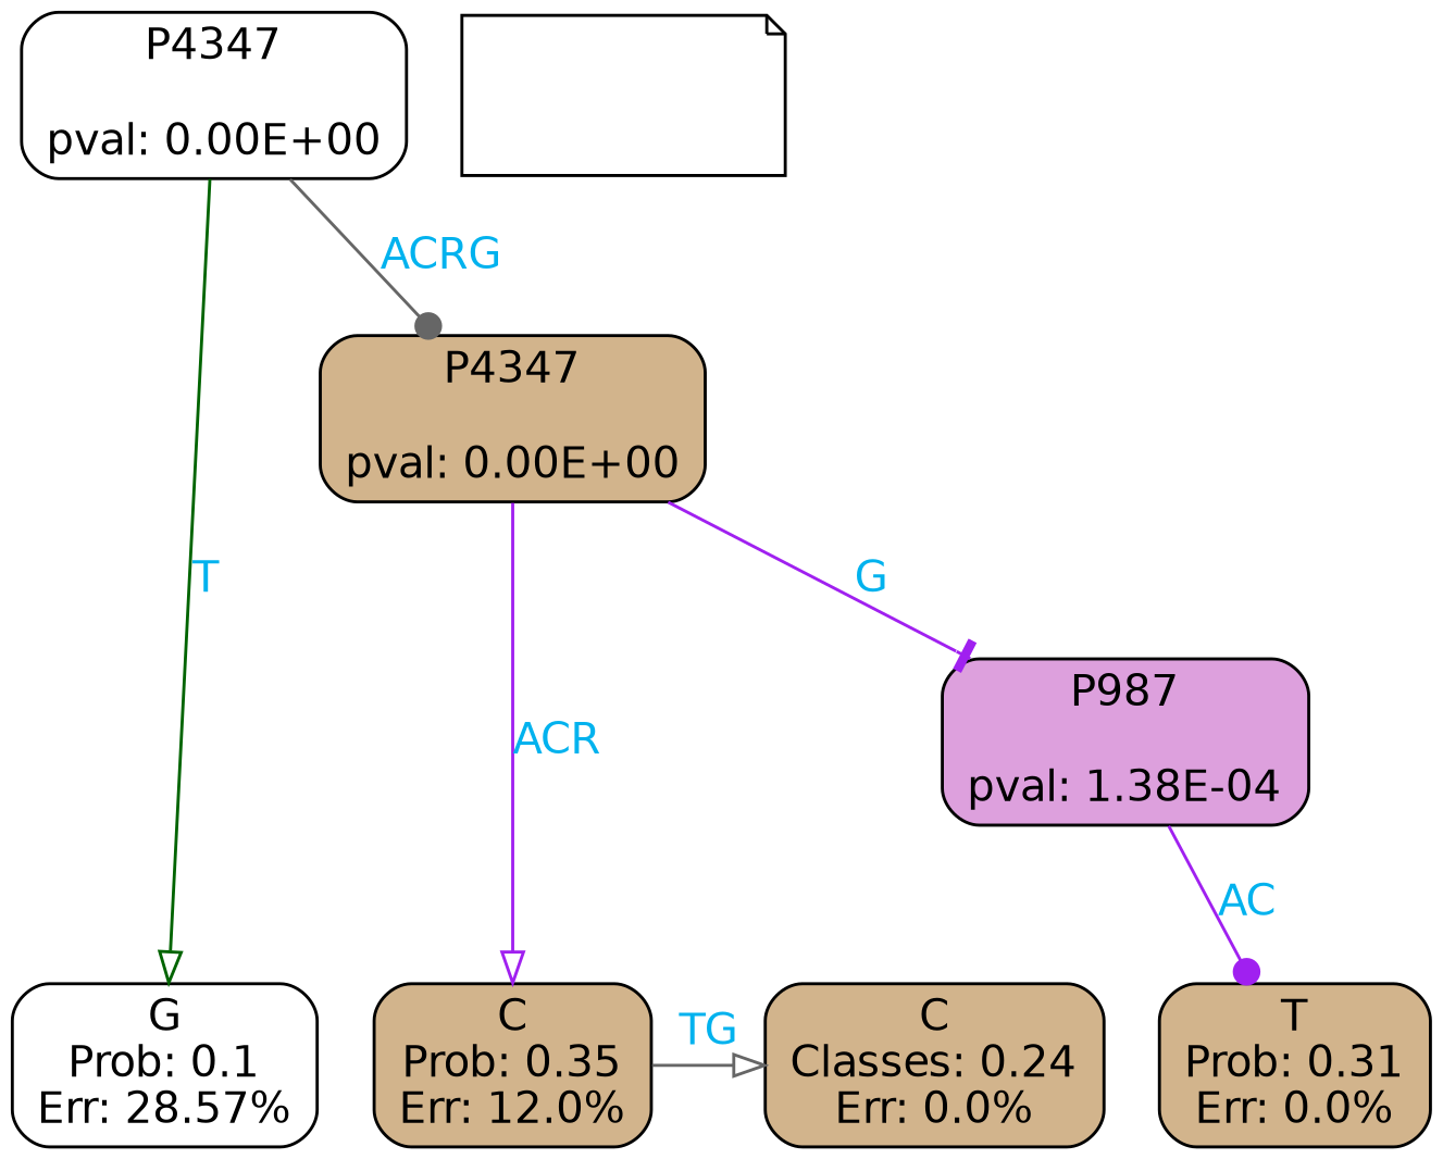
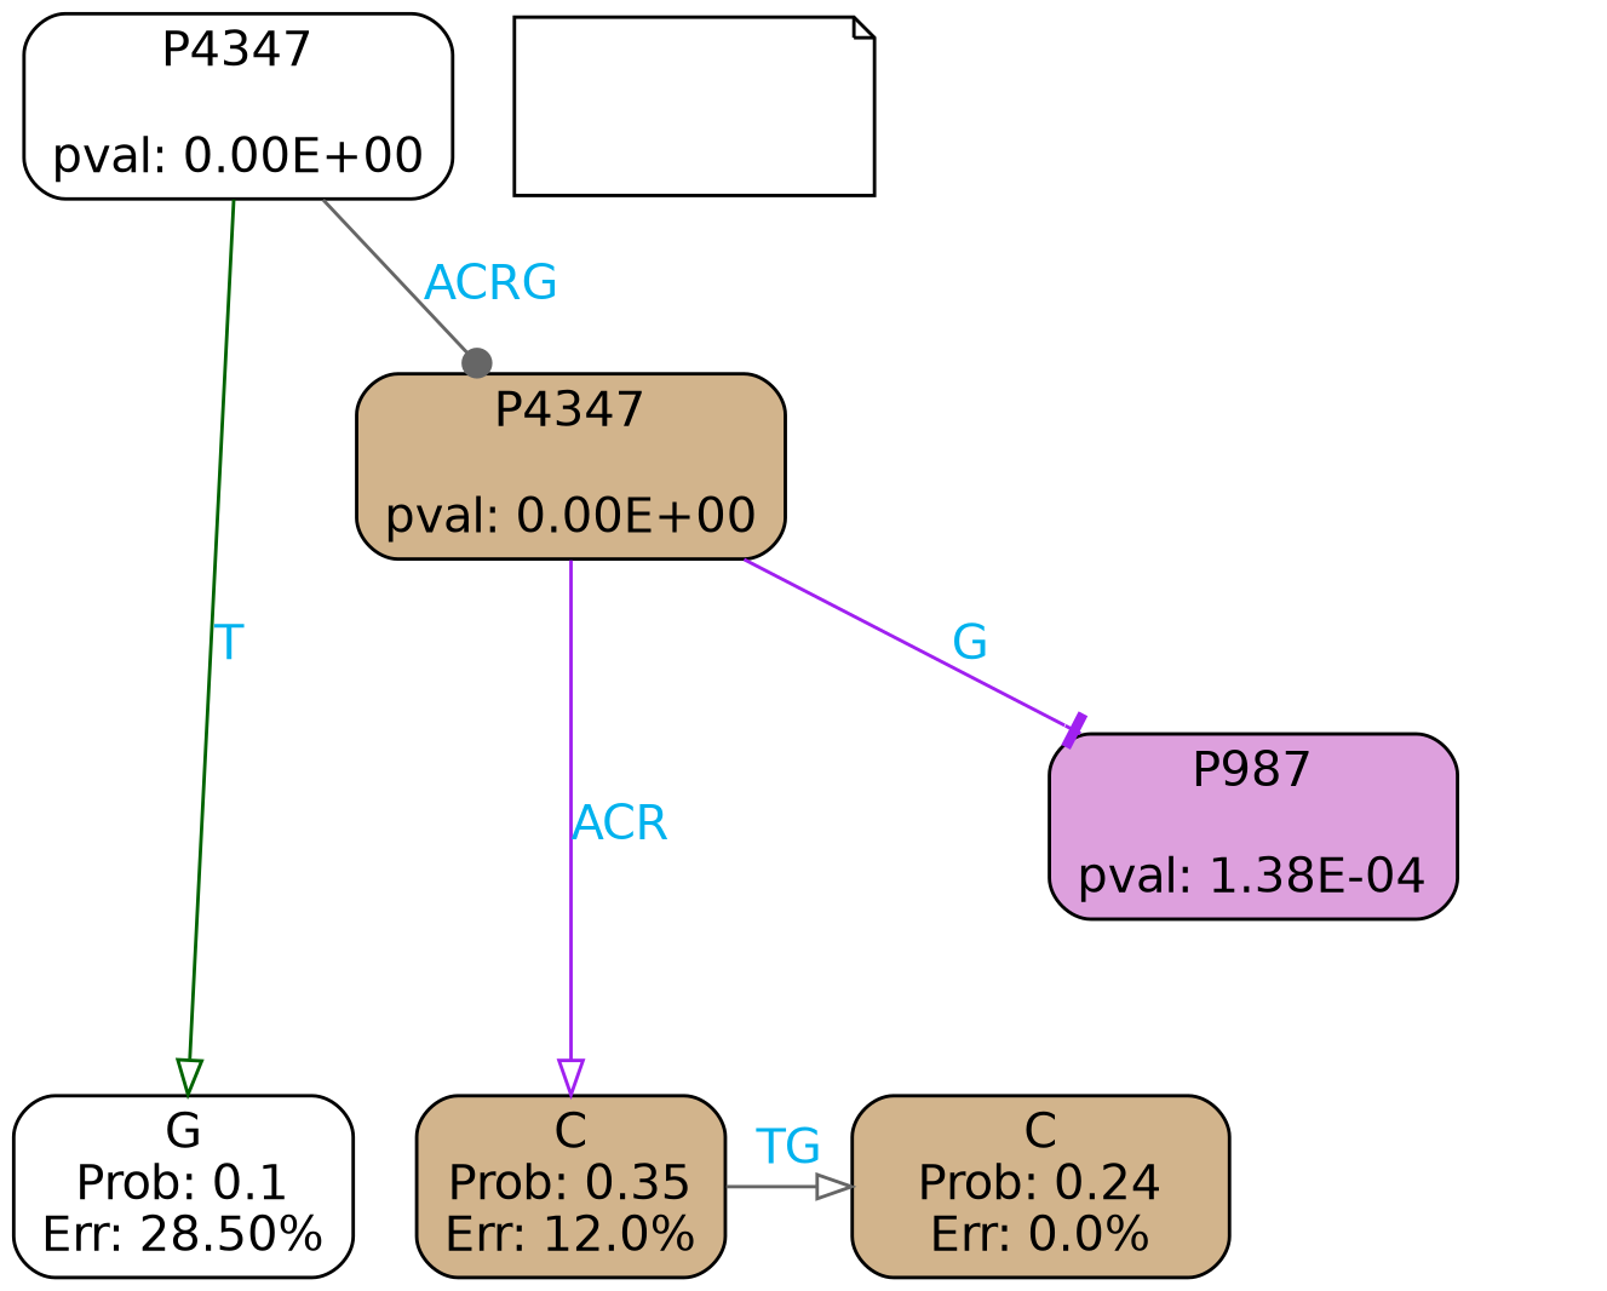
  digraph {
    ranksep=equally
    splines=polylines
    node [color=black fillcolor=tan fontname=helvetica shape=box style="filled, rounded"]
    edge [arrowhead=onormal color=purple fontcolor=deepskyblue2 fontname=helvetica]
    n1 [label="C\nProb: 0.35\nErr: 12.0%"]
-   n2 [label="T\nProb: 0.31\nErr: 0.0%"]
-   n3 [label="C\nClasses: 0.24\nErr: 0.0%"]
-   n4 [fillcolor=white label="G\nProb: 0.1\nErr: 28.57%"]
+   n3 [label="C\nProb: 0.24\nErr: 0.0%"]
+   n4 [fillcolor=white label="G\nProb: 0.1\nErr: 28.50%"]
    n5 [align=left fillcolor=white fontcolor=white fontsize=10 label="Response : P2403\nClasses: A|C|G|T|Y\nIn ACC: 0.93\nOut ACC: 0.86\n" shape=note style=filled]
    n6 [fillcolor=white label="P4347\n\npval: 0.00E+00"]
    n7 [label="P4347\n\npval: 0.00E+00"]
    n8 [fillcolor=plum label="P987\n\npval: 1.38E-04"]
    subgraph sub_1 {
      rank=same
      n1
-     n2
      n3
      n4
    }
    subgraph sub_2 {
      rank=same
      n5
      n6
    }
    n1 -> n3 [color=gray40 label=TG]
    n6 -> n4 [color=darkgreen label=T]
    n6 -> n7 [arrowhead=dot color=gray40 label=ACRG]
    n7 -> n1 [label=ACR]
    n7 -> n8 [arrowhead=tee label=G]
-   n8 -> n2 [arrowhead=dot label=AC]
  }
